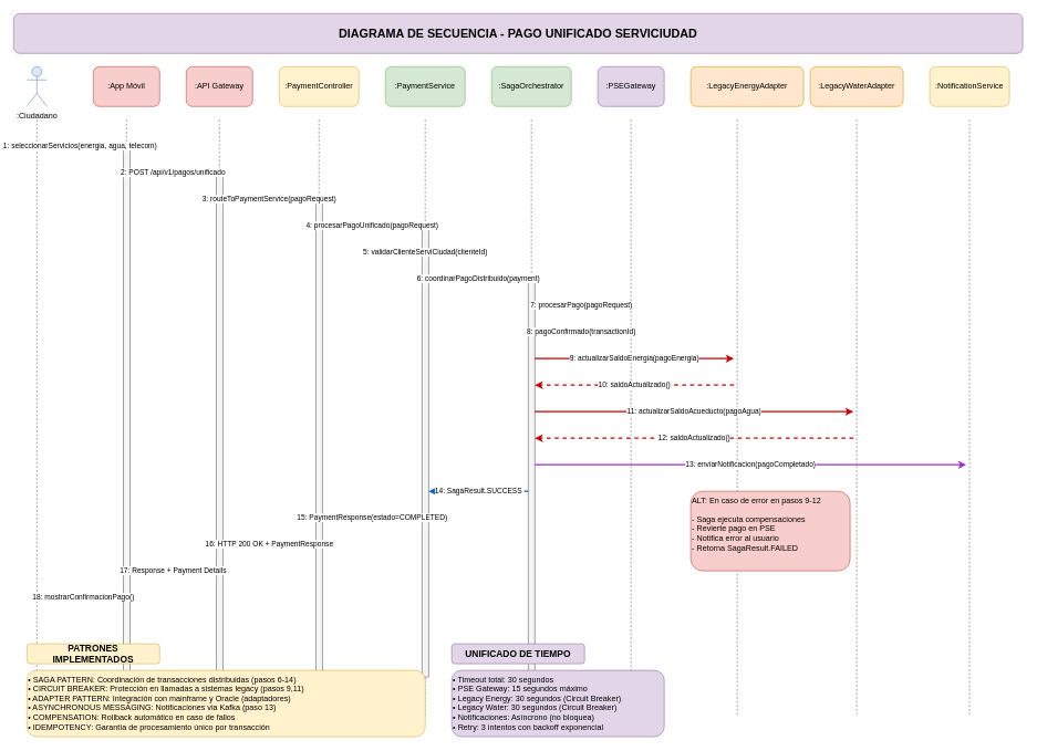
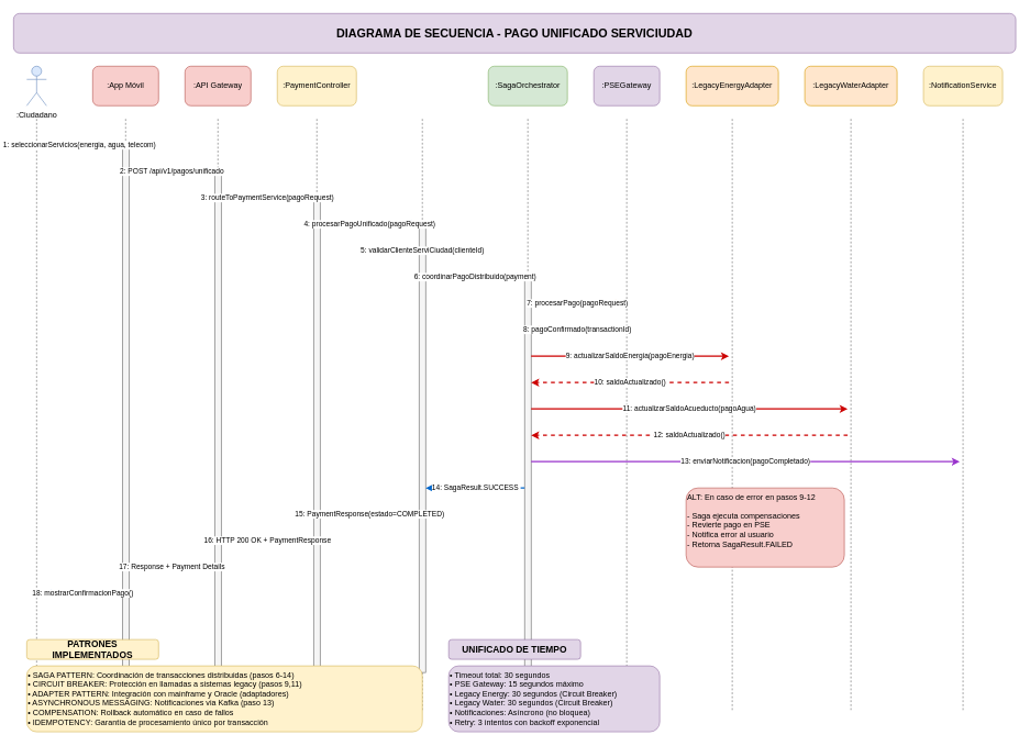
  <mxCell id="0" />
  <mxCell id="1" parent="0" />
  <mxCell id="2" value="DIAGRAMA DE SECUENCIA - PAGO UNIFICADO SERVICIUDAD" style="rounded=1;whiteSpace=wrap;html=1;fillColor=#e1d5e7;strokeColor=#9673a6;fontSize=18;fontStyle=1;" vertex="1" parent="1"><mxGeometry x="20" y="20" width="1520" height="60" as="geometry" /></mxCell>
  <mxCell id="3" value=":Ciudadano" style="shape=umlActor;verticalLabelPosition=bottom;verticalAlign=top;html=1;outlineConnect=0;fillColor=#dae8fc;strokeColor=#6c8ebf;" vertex="1" parent="1"><mxGeometry x="40" y="100" width="30" height="60" as="geometry" /></mxCell>
  <mxCell id="4" value=":App Móvil" style="rounded=1;whiteSpace=wrap;html=1;fillColor=#f8cecc;strokeColor=#b85450;" vertex="1" parent="1"><mxGeometry x="140" y="100" width="100" height="60" as="geometry" /></mxCell>
  <mxCell id="5" value=":API Gateway" style="rounded=1;whiteSpace=wrap;html=1;fillColor=#f8cecc;strokeColor=#b85450;" vertex="1" parent="1"><mxGeometry x="280" y="100" width="100" height="60" as="geometry" /></mxCell>
  <mxCell id="6" value=":PaymentController" style="rounded=1;whiteSpace=wrap;html=1;fillColor=#fff2cc;strokeColor=#d6b656;" vertex="1" parent="1"><mxGeometry x="420" y="100" width="120" height="60" as="geometry" /></mxCell>
- <mxCell id="7" value=":PaymentService" style="rounded=1;whiteSpace=wrap;html=1;fillColor=#d5e8d4;strokeColor=#82b366;" vertex="1" parent="1"><mxGeometry x="580" y="100" width="120" height="60" as="geometry" /></mxCell>
  <mxCell id="8" value=":SagaOrchestrator" style="rounded=1;whiteSpace=wrap;html=1;fillColor=#d5e8d4;strokeColor=#82b366;" vertex="1" parent="1"><mxGeometry x="740" y="100" width="120" height="60" as="geometry" /></mxCell>
  <mxCell id="9" value=":PSEGateway" style="rounded=1;whiteSpace=wrap;html=1;fillColor=#e1d5e7;strokeColor=#9673a6;" vertex="1" parent="1"><mxGeometry x="900" y="100" width="100" height="60" as="geometry" /></mxCell>
- <mxCell id="10" value=":LegacyEnergyAdapter" style="rounded=1;whiteSpace=wrap;html=1;fillColor=#ffe6cc;strokeColor=#d79b00;" vertex="1" parent="1"><mxGeometry x="1040" y="100" width="170" height="60" as="geometry" /></mxCell>
+ <mxCell id="10" value=":LegacyEnergyAdapter" style="rounded=1;whiteSpace=wrap;html=1;fillColor=#ffe6cc;strokeColor=#d79b00;" vertex="1" parent="1"><mxGeometry x="1040" y="100" width="140" height="60" as="geometry" /></mxCell>
  <mxCell id="11" value=":LegacyWaterAdapter" style="rounded=1;whiteSpace=wrap;html=1;fillColor=#ffe6cc;strokeColor=#d79b00;" vertex="1" parent="1"><mxGeometry x="1220" y="100" width="140" height="60" as="geometry" /></mxCell>
  <mxCell id="12" value=":NotificationService" style="rounded=1;whiteSpace=wrap;html=1;fillColor=#fff2cc;strokeColor=#d6b656;" vertex="1" parent="1"><mxGeometry x="1400" y="100" width="120" height="60" as="geometry" /></mxCell>
  <mxCell id="13" value="" style="endArrow=none;dashed=1;html=1;strokeColor=#666666;" edge="1" parent="1"><mxGeometry width="50" height="50" relative="1" as="geometry"><mxPoint x="55" y="180" as="sourcePoint" /><mxPoint x="55" y="1080" as="targetPoint" /></mxGeometry></mxCell>
  <mxCell id="14" value="" style="endArrow=none;dashed=1;html=1;strokeColor=#666666;" edge="1" parent="1"><mxGeometry width="50" height="50" relative="1" as="geometry"><mxPoint x="190" y="180" as="sourcePoint" /><mxPoint x="190" y="1080" as="targetPoint" /></mxGeometry></mxCell>
  <mxCell id="15" value="" style="endArrow=none;dashed=1;html=1;strokeColor=#666666;" edge="1" parent="1"><mxGeometry width="50" height="50" relative="1" as="geometry"><mxPoint x="330" y="180" as="sourcePoint" /><mxPoint x="330" y="1080" as="targetPoint" /></mxGeometry></mxCell>
  <mxCell id="16" value="" style="endArrow=none;dashed=1;html=1;strokeColor=#666666;" edge="1" parent="1"><mxGeometry width="50" height="50" relative="1" as="geometry"><mxPoint x="480" y="180" as="sourcePoint" /><mxPoint x="480" y="1080" as="targetPoint" /></mxGeometry></mxCell>
  <mxCell id="17" value="" style="endArrow=none;dashed=1;html=1;strokeColor=#666666;" edge="1" parent="1"><mxGeometry width="50" height="50" relative="1" as="geometry"><mxPoint x="640" y="180" as="sourcePoint" /><mxPoint x="640" y="1080" as="targetPoint" /></mxGeometry></mxCell>
  <mxCell id="18" value="" style="endArrow=none;dashed=1;html=1;strokeColor=#666666;" edge="1" parent="1"><mxGeometry width="50" height="50" relative="1" as="geometry"><mxPoint x="800" y="180" as="sourcePoint" /><mxPoint x="800" y="1080" as="targetPoint" /></mxGeometry></mxCell>
  <mxCell id="19" value="" style="endArrow=none;dashed=1;html=1;strokeColor=#666666;" edge="1" parent="1"><mxGeometry width="50" height="50" relative="1" as="geometry"><mxPoint x="950" y="180" as="sourcePoint" /><mxPoint x="950" y="1080" as="targetPoint" /></mxGeometry></mxCell>
  <mxCell id="20" value="" style="endArrow=none;dashed=1;html=1;strokeColor=#666666;" edge="1" parent="1"><mxGeometry width="50" height="50" relative="1" as="geometry"><mxPoint x="1110" y="180" as="sourcePoint" /><mxPoint x="1110" y="1080" as="targetPoint" /></mxGeometry></mxCell>
  <mxCell id="21" value="" style="endArrow=none;dashed=1;html=1;strokeColor=#666666;" edge="1" parent="1"><mxGeometry width="50" height="50" relative="1" as="geometry"><mxPoint x="1290" y="180" as="sourcePoint" /><mxPoint x="1290" y="1080" as="targetPoint" /></mxGeometry></mxCell>
  <mxCell id="22" value="" style="endArrow=none;dashed=1;html=1;strokeColor=#666666;" edge="1" parent="1"><mxGeometry width="50" height="50" relative="1" as="geometry"><mxPoint x="1460" y="180" as="sourcePoint" /><mxPoint x="1460" y="1080" as="targetPoint" /></mxGeometry></mxCell>
  <mxCell id="23" value="" style="rounded=0;whiteSpace=wrap;html=1;fillColor=#f5f5f5;strokeColor=#666666;" vertex="1" parent="1"><mxGeometry x="185" y="220" width="10" height="800" as="geometry" /></mxCell>
  <mxCell id="24" value="" style="rounded=0;whiteSpace=wrap;html=1;fillColor=#f5f5f5;strokeColor=#666666;" vertex="1" parent="1"><mxGeometry x="325" y="260" width="10" height="760" as="geometry" /></mxCell>
  <mxCell id="25" value="" style="rounded=0;whiteSpace=wrap;html=1;fillColor=#f5f5f5;strokeColor=#666666;" vertex="1" parent="1"><mxGeometry x="475" y="300" width="10" height="720" as="geometry" /></mxCell>
  <mxCell id="26" value="" style="rounded=0;whiteSpace=wrap;html=1;fillColor=#f5f5f5;strokeColor=#666666;" vertex="1" parent="1"><mxGeometry x="635" y="340" width="10" height="680" as="geometry" /></mxCell>
  <mxCell id="27" value="" style="rounded=0;whiteSpace=wrap;html=1;fillColor=#f5f5f5;strokeColor=#666666;" vertex="1" parent="1"><mxGeometry x="795" y="420" width="10" height="600" as="geometry" /></mxCell>
  <mxCell id="28" value="1: seleccionarServicios(energia, agua, telecom)" style="endArrow=classic;html=1;strokeColor=#0066CC;strokeWidth=2;" edge="1" parent="1"><mxGeometry width="50" height="50" relative="1" as="geometry"><mxPoint x="55" y="220" as="sourcePoint" /><mxPoint x="185" y="220" as="targetPoint" /></mxGeometry></mxCell>
  <mxCell id="29" value="2: POST /api/v1/pagos/unificado" style="endArrow=classic;html=1;strokeColor=#0066CC;strokeWidth=2;" edge="1" parent="1"><mxGeometry width="50" height="50" relative="1" as="geometry"><mxPoint x="195" y="260" as="sourcePoint" /><mxPoint x="325" y="260" as="targetPoint" /></mxGeometry></mxCell>
  <mxCell id="30" value="3: routeToPaymentService(pagoRequest)" style="endArrow=classic;html=1;strokeColor=#0066CC;strokeWidth=2;" edge="1" parent="1"><mxGeometry width="50" height="50" relative="1" as="geometry"><mxPoint x="335" y="300" as="sourcePoint" /><mxPoint x="475" y="300" as="targetPoint" /></mxGeometry></mxCell>
  <mxCell id="31" value="4: procesarPagoUnificado(pagoRequest)" style="endArrow=classic;html=1;strokeColor=#0066CC;strokeWidth=2;" edge="1" parent="1"><mxGeometry width="50" height="50" relative="1" as="geometry"><mxPoint x="485" y="340" as="sourcePoint" /><mxPoint x="635" y="340" as="targetPoint" /></mxGeometry></mxCell>
  <mxCell id="32" value="5: validarClienteServiCiudad(clienteId)" style="endArrow=classic;html=1;strokeColor=#669900;strokeWidth=2;labelBackgroundColor=#FFFFFF;" edge="1" parent="1"><mxGeometry width="50" height="50" relative="1" as="geometry"><mxPoint x="645" y="380" as="sourcePoint" /><mxPoint x="635" y="380" as="targetPoint" /></mxGeometry></mxCell>
  <mxCell id="33" value="6: coordinarPagoDistribuido(payment)" style="endArrow=classic;html=1;strokeColor=#0066CC;strokeWidth=2;" edge="1" parent="1"><mxGeometry width="50" height="50" relative="1" as="geometry"><mxPoint x="645" y="420" as="sourcePoint" /><mxPoint x="795" y="420" as="targetPoint" /></mxGeometry></mxCell>
  <mxCell id="34" value="7: procesarPago(pagoRequest)" style="endArrow=classic;html=1;strokeColor=#CC6600;strokeWidth=2;" edge="1" parent="1"><mxGeometry width="50" height="50" relative="1" as="geometry"><mxPoint x="805" y="460" as="sourcePoint" /><mxPoint x="945" y="460" as="targetPoint" /></mxGeometry></mxCell>
  <mxCell id="35" value="8: pagoConfirmado(transactionId)" style="endArrow=classic;html=1;strokeColor=#CC6600;strokeWidth=2;dashed=1;" edge="1" parent="1"><mxGeometry width="50" height="50" relative="1" as="geometry"><mxPoint x="945" y="500" as="sourcePoint" /><mxPoint x="805" y="500" as="targetPoint" /></mxGeometry></mxCell>
  <mxCell id="36" value="9: actualizarSaldoEnergia(pagoEnergia)" style="endArrow=classic;html=1;strokeColor=#CC0000;strokeWidth=2;" edge="1" parent="1"><mxGeometry width="50" height="50" relative="1" as="geometry"><mxPoint x="805" y="540" as="sourcePoint" /><mxPoint x="1105" y="540" as="targetPoint" /></mxGeometry></mxCell>
  <mxCell id="37" value="10: saldoActualizado()" style="endArrow=classic;html=1;strokeColor=#CC0000;strokeWidth=2;dashed=1;" edge="1" parent="1"><mxGeometry width="50" height="50" relative="1" as="geometry"><mxPoint x="1105" y="580" as="sourcePoint" /><mxPoint x="805" y="580" as="targetPoint" /></mxGeometry></mxCell>
  <mxCell id="38" value="11: actualizarSaldoAcueducto(pagoAgua)" style="endArrow=classic;html=1;strokeColor=#CC0000;strokeWidth=2;" edge="1" parent="1"><mxGeometry width="50" height="50" relative="1" as="geometry"><mxPoint x="805" y="620" as="sourcePoint" /><mxPoint x="1285" y="620" as="targetPoint" /></mxGeometry></mxCell>
  <mxCell id="39" value="12: saldoActualizado()" style="endArrow=classic;html=1;strokeColor=#CC0000;strokeWidth=2;dashed=1;" edge="1" parent="1"><mxGeometry width="50" height="50" relative="1" as="geometry"><mxPoint x="1285" y="660" as="sourcePoint" /><mxPoint x="805" y="660" as="targetPoint" /></mxGeometry></mxCell>
  <mxCell id="40" value="13: enviarNotificacion(pagoCompletado)" style="endArrow=classic;html=1;strokeColor=#9933CC;strokeWidth=2;" edge="1" parent="1"><mxGeometry width="50" height="50" relative="1" as="geometry"><mxPoint x="805" y="700" as="sourcePoint" /><mxPoint x="1455" y="700" as="targetPoint" /></mxGeometry></mxCell>
  <mxCell id="41" value="14: SagaResult.SUCCESS" style="endArrow=classic;html=1;strokeColor=#0066CC;strokeWidth=2;dashed=1;" edge="1" parent="1"><mxGeometry width="50" height="50" relative="1" as="geometry"><mxPoint x="795" y="740" as="sourcePoint" /><mxPoint x="645" y="740" as="targetPoint" /></mxGeometry></mxCell>
  <mxCell id="42" value="15: PaymentResponse(estado=COMPLETED)" style="endArrow=classic;html=1;strokeColor=#0066CC;strokeWidth=2;dashed=1;" edge="1" parent="1"><mxGeometry width="50" height="50" relative="1" as="geometry"><mxPoint x="635" y="780" as="sourcePoint" /><mxPoint x="485" y="780" as="targetPoint" /></mxGeometry></mxCell>
  <mxCell id="43" value="16: HTTP 200 OK + PaymentResponse" style="endArrow=classic;html=1;strokeColor=#0066CC;strokeWidth=2;dashed=1;" edge="1" parent="1"><mxGeometry width="50" height="50" relative="1" as="geometry"><mxPoint x="475" y="820" as="sourcePoint" /><mxPoint x="335" y="820" as="targetPoint" /></mxGeometry></mxCell>
  <mxCell id="44" value="17: Response + Payment Details" style="endArrow=classic;html=1;strokeColor=#0066CC;strokeWidth=2;dashed=1;" edge="1" parent="1"><mxGeometry width="50" height="50" relative="1" as="geometry"><mxPoint x="325" y="860" as="sourcePoint" /><mxPoint x="195" y="860" as="targetPoint" /></mxGeometry></mxCell>
  <mxCell id="45" value="18: mostrarConfirmacionPago()" style="endArrow=classic;html=1;strokeColor=#0066CC;strokeWidth=2;dashed=1;" edge="1" parent="1"><mxGeometry width="50" height="50" relative="1" as="geometry"><mxPoint x="185" y="900" as="sourcePoint" /><mxPoint x="65" y="900" as="targetPoint" /></mxGeometry></mxCell>
  <mxCell id="46" value="ALT: En caso de error en pasos 9-12&#10;&#10;- Saga ejecuta compensaciones&#10;- Revierte pago en PSE&#10;- Notifica error al usuario&#10;- Retorna SagaResult.FAILED" style="rounded=1;whiteSpace=wrap;html=1;fillColor=#f8cecc;strokeColor=#b85450;align=left;verticalAlign=top;" vertex="1" parent="1"><mxGeometry x="1040" y="740" width="240" height="120" as="geometry" /></mxCell>
  <mxCell id="47" value="PATRONES IMPLEMENTADOS" style="rounded=1;whiteSpace=wrap;html=1;fillColor=#fff2cc;strokeColor=#d6b656;fontSize=14;fontStyle=1;" vertex="1" parent="1"><mxGeometry x="40" y="970" width="200" height="30" as="geometry" /></mxCell>
  <mxCell id="48" value="• SAGA PATTERN: Coordinación de transacciones distribuidas (pasos 6-14)&#10;• CIRCUIT BREAKER: Protección en llamadas a sistemas legacy (pasos 9,11)&#10;• ADAPTER PATTERN: Integración con mainframe y Oracle (adaptadores)&#10;• ASYNCHRONOUS MESSAGING: Notificaciones via Kafka (paso 13)&#10;• COMPENSATION: Rollback automático en caso de fallos&#10;• IDEMPOTENCY: Garantía de procesamiento único por transacción" style="rounded=1;whiteSpace=wrap;html=1;fillColor=#fff2cc;strokeColor=#d6b656;align=left;verticalAlign=top;" vertex="1" parent="1"><mxGeometry x="40" y="1010" width="600" height="100" as="geometry" /></mxCell>
  <mxCell id="49" value="UNIFICADO DE TIEMPO" style="rounded=1;whiteSpace=wrap;html=1;fillColor=#e1d5e7;strokeColor=#9673a6;fontSize=14;fontStyle=1;" vertex="1" parent="1"><mxGeometry x="680" y="970" width="200" height="30" as="geometry" /></mxCell>
  <mxCell id="50" value="• Timeout total: 30 segundos&#10;• PSE Gateway: 15 segundos máximo&#10;• Legacy Energy: 30 segundos (Circuit Breaker)&#10;• Legacy Water: 30 segundos (Circuit Breaker)&#10;• Notificaciones: Asíncrono (no bloquea)&#10;• Retry: 3 intentos con backoff exponencial" style="rounded=1;whiteSpace=wrap;html=1;fillColor=#e1d5e7;strokeColor=#9673a6;align=left;verticalAlign=top;" vertex="1" parent="1"><mxGeometry x="680" y="1010" width="320" height="100" as="geometry" /></mxCell>
